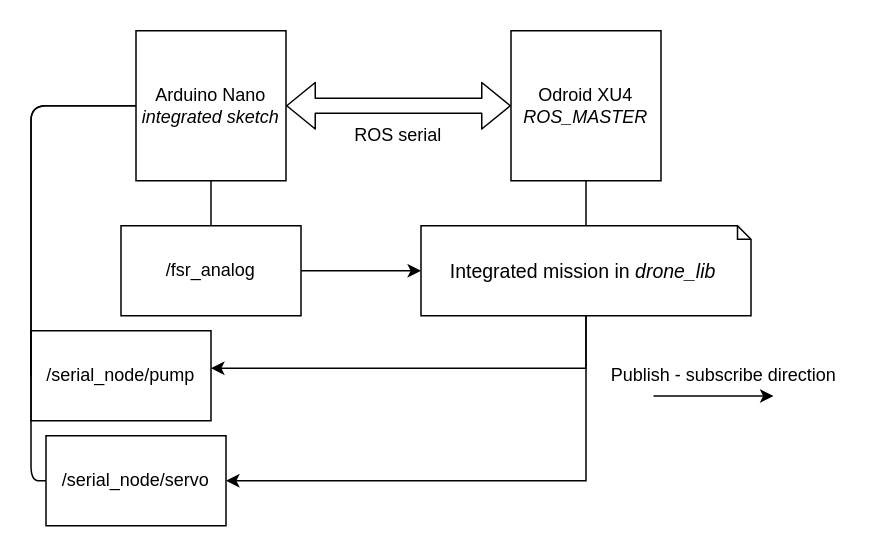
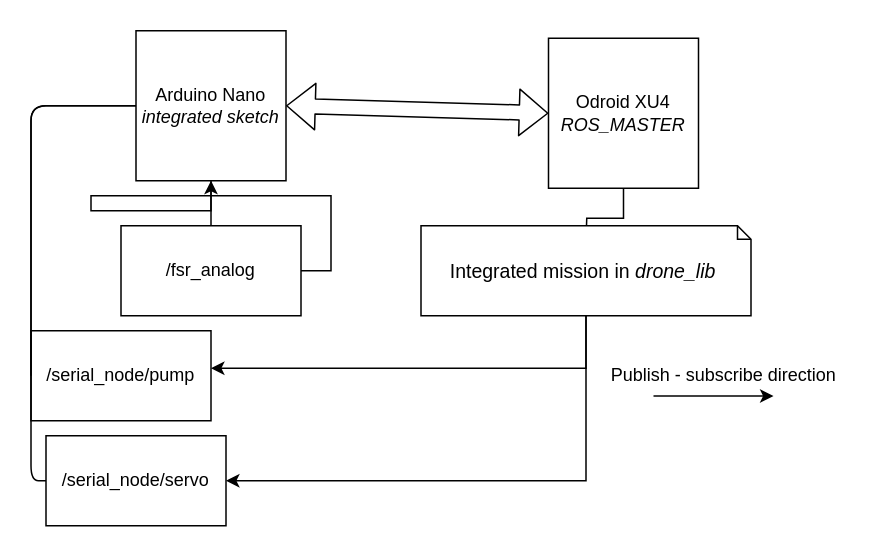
  <mxCell id="0" />
  <mxCell id="1" parent="0" />
  <mxCell id="2" value="Arduino Nano&lt;br&gt;&lt;i&gt;integrated sketch&lt;/i&gt;" style="whiteSpace=wrap;html=1;aspect=fixed;" parent="1" vertex="1"><mxGeometry x="90" y="20" width="100" height="100" as="geometry" /></mxCell>
  <mxCell id="3" style="edgeStyle=orthogonalEdgeStyle;rounded=0;orthogonalLoop=1;jettySize=auto;html=1;" parent="1" source="4" edge="1"><mxGeometry relative="1" as="geometry"><mxPoint x="390" y="160" as="targetPoint" /></mxGeometry></mxCell>
- <mxCell id="4" value="Odroid XU4&lt;br&gt;&lt;i&gt;ROS_MASTER&lt;/i&gt;&lt;br&gt;" style="whiteSpace=wrap;html=1;aspect=fixed;" parent="1" vertex="1"><mxGeometry x="340" y="20" width="100" height="100" as="geometry" /></mxCell>
- <mxCell id="5" value="ROS serial&lt;br&gt;" style="text;html=1;strokeColor=none;fillColor=none;align=center;verticalAlign=middle;whiteSpace=wrap;rounded=0;" parent="1" vertex="1"><mxGeometry x="225" y="80" width="80" height="20" as="geometry" /></mxCell>
+ <mxCell id="4" value="Odroid XU4&lt;br&gt;&lt;i&gt;ROS_MASTER&lt;/i&gt;&lt;br&gt;" style="whiteSpace=wrap;html=1;aspect=fixed;" parent="1" vertex="1"><mxGeometry x="365" y="25" width="100" height="100" as="geometry" /></mxCell>
  <mxCell id="6" style="edgeStyle=orthogonalEdgeStyle;rounded=0;orthogonalLoop=1;jettySize=auto;html=1;entryX=1;entryY=0.417;entryDx=0;entryDy=0;entryPerimeter=0;" parent="1" source="8" target="11" edge="1"><mxGeometry relative="1" as="geometry"><mxPoint x="210" y="245" as="targetPoint" /><Array as="points"><mxPoint x="390" y="245" /></Array></mxGeometry></mxCell>
  <mxCell id="7" style="edgeStyle=orthogonalEdgeStyle;rounded=0;orthogonalLoop=1;jettySize=auto;html=1;entryX=1;entryY=0.5;entryDx=0;entryDy=0;" parent="1" source="8" target="12" edge="1"><mxGeometry relative="1" as="geometry"><mxPoint x="300" y="320" as="targetPoint" /><Array as="points"><mxPoint x="390" y="320" /></Array></mxGeometry></mxCell>
  <mxCell id="8" value="&lt;font style=&quot;font-size: 13px&quot;&gt;Integrated mission in &lt;i&gt;drone_lib&lt;/i&gt;&amp;nbsp;&lt;/font&gt;&lt;br style=&quot;font-size: 13px&quot;&gt;" style="shape=note;strokeWidth=1;fontSize=14;size=9;whiteSpace=wrap;html=1;" parent="1" vertex="1"><mxGeometry x="280" y="150" width="220" height="60" as="geometry" /></mxCell>
- <mxCell id="9" style="edgeStyle=orthogonalEdgeStyle;rounded=0;orthogonalLoop=1;jettySize=auto;html=1;exitX=1;exitY=0.5;exitDx=0;exitDy=0;entryX=0;entryY=0.5;entryDx=0;entryDy=0;entryPerimeter=0;" parent="1" source="10" target="8" edge="1"><mxGeometry relative="1" as="geometry" /></mxCell>
+ <mxCell id="9" style="edgeStyle=orthogonalEdgeStyle;rounded=0;orthogonalLoop=1;jettySize=auto;html=1;exitX=1;exitY=0.5;exitDx=0;exitDy=0;" parent="1" source="10" target="2" edge="1"><mxGeometry relative="1" as="geometry" /></mxCell>
  <mxCell id="10" value="/fsr_analog" style="rounded=0;whiteSpace=wrap;html=1;" parent="1" vertex="1"><mxGeometry x="80" y="150" width="120" height="60" as="geometry" /></mxCell>
  <mxCell id="11" value="/serial_node/pump&lt;br&gt;" style="rounded=0;whiteSpace=wrap;html=1;" parent="1" vertex="1"><mxGeometry x="20" y="220" width="120" height="60" as="geometry" /></mxCell>
  <mxCell id="12" value="/serial_node/servo&lt;br&gt;" style="rounded=0;whiteSpace=wrap;html=1;" parent="1" vertex="1"><mxGeometry x="30" y="290" width="120" height="60" as="geometry" /></mxCell>
  <mxCell id="13" value="" style="endArrow=classic;html=1;" parent="1" edge="1"><mxGeometry width="50" height="50" relative="1" as="geometry"><mxPoint x="435" y="263.5" as="sourcePoint" /><mxPoint x="515" y="263.5" as="targetPoint" /></mxGeometry></mxCell>
  <mxCell id="14" value="Publish - subscribe direction&lt;br&gt;" style="text;html=1;resizable=0;points=[];autosize=1;align=left;verticalAlign=top;spacingTop=-4;" parent="1" vertex="1"><mxGeometry x="405" y="240" width="170" height="20" as="geometry" /></mxCell>
  <mxCell id="15" value="" style="endArrow=none;html=1;exitX=0.5;exitY=0;exitDx=0;exitDy=0;" parent="1" source="10" edge="1"><mxGeometry width="50" height="50" relative="1" as="geometry"><mxPoint x="90" y="170" as="sourcePoint" /><mxPoint x="140" y="120" as="targetPoint" /></mxGeometry></mxCell>
  <mxCell id="16" value="" style="endArrow=none;html=1;entryX=0;entryY=0.5;entryDx=0;entryDy=0;exitX=0;exitY=0.5;exitDx=0;exitDy=0;" parent="1" source="11" target="2" edge="1"><mxGeometry width="50" height="50" relative="1" as="geometry"><mxPoint x="10" y="210" as="sourcePoint" /><mxPoint x="60" y="55" as="targetPoint" /><Array as="points"><mxPoint x="20" y="250" /><mxPoint x="20" y="180" /><mxPoint x="20" y="70" /></Array></mxGeometry></mxCell>
  <mxCell id="17" value="" style="endArrow=none;html=1;entryX=0;entryY=0.5;entryDx=0;entryDy=0;exitX=0;exitY=0.5;exitDx=0;exitDy=0;" parent="1" source="12" edge="1"><mxGeometry width="50" height="50" relative="1" as="geometry"><mxPoint x="80" y="250" as="sourcePoint" /><mxPoint x="90" y="70" as="targetPoint" /><Array as="points"><mxPoint x="20" y="320" /><mxPoint x="20" y="180" /><mxPoint x="20" y="70" /></Array></mxGeometry></mxCell>
  <mxCell id="18" value="" style="shape=flexArrow;endArrow=classic;startArrow=classic;html=1;exitX=1;exitY=0.5;exitDx=0;exitDy=0;entryX=0;entryY=0.5;entryDx=0;entryDy=0;" edge="1" parent="1" source="2" target="4"><mxGeometry width="50" height="50" relative="1" as="geometry"><mxPoint x="240" y="70" as="sourcePoint" /><mxPoint x="310" y="70" as="targetPoint" /></mxGeometry></mxCell>
